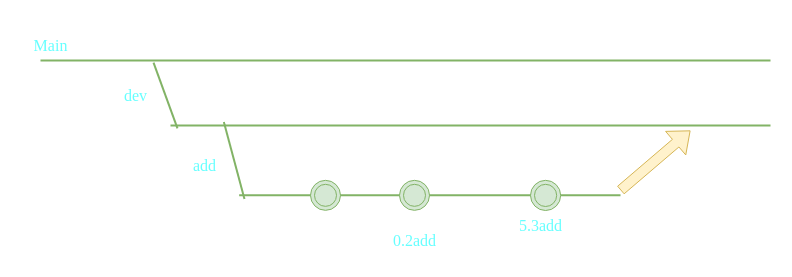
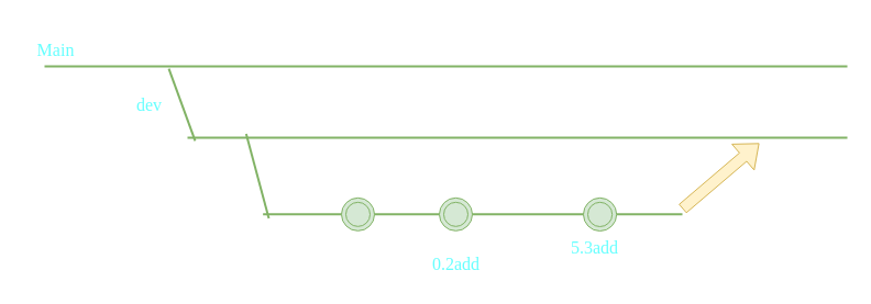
  <mxCell id="0" />
  <mxCell id="1" parent="0" />
  <mxCell id="2" value="" style="line;strokeWidth=2;html=1;fontFamily=Verdana;fillColor=#d5e8d4;strokeColor=#82b366;fontColor=#66FFFF;" vertex="1" parent="1"><mxGeometry x="40" y="20" width="730" height="80" as="geometry" /></mxCell>
  <mxCell id="3" value="Main" style="text;html=1;resizable=0;autosize=1;align=center;verticalAlign=middle;points=[];fillColor=none;strokeColor=none;rounded=0;fontFamily=Verdana;fontSize=16;fontColor=#66FFFF;" vertex="1" parent="1"><mxGeometry x="20" y="30" width="60" height="30" as="geometry" /></mxCell>
  <mxCell id="4" value="" style="line;strokeWidth=2;direction=south;html=1;fontFamily=Verdana;fontSize=16;rotation=-20;fillColor=#d5e8d4;strokeColor=#82b366;" vertex="1" parent="1"><mxGeometry x="160" y="60" width="10" height="70" as="geometry" /></mxCell>
  <mxCell id="5" value="" style="line;strokeWidth=2;html=1;fontFamily=Verdana;fontSize=16;fillColor=#d5e8d4;strokeColor=#82b366;" vertex="1" parent="1"><mxGeometry x="170" y="120" width="600" height="10" as="geometry" /></mxCell>
  <mxCell id="6" value="" style="line;strokeWidth=2;direction=south;html=1;fontFamily=Verdana;fontSize=16;rotation=-15;fillColor=#d5e8d4;strokeColor=#82b366;" vertex="1" parent="1"><mxGeometry x="228.66" y="120.18" width="10" height="79.66" as="geometry" /></mxCell>
  <mxCell id="7" value="" style="line;strokeWidth=2;html=1;fontFamily=Verdana;fontSize=16;fillColor=#d5e8d4;strokeColor=#82b366;" vertex="1" parent="1"><mxGeometry x="238.66" y="189.84" width="381.34" height="10" as="geometry" /></mxCell>
  <mxCell id="8" value="" style="endArrow=classic;html=1;fontFamily=Verdana;fontSize=16;fontColor=#66FFFF;entryX=0.863;entryY=0.8;entryDx=0;entryDy=0;entryPerimeter=0;strokeColor=none;rounded=0;shadow=0;" edge="1" parent="1" target="5"><mxGeometry width="50" height="50" relative="1" as="geometry"><mxPoint x="620" y="189.84" as="sourcePoint" /><mxPoint x="670" y="139.84" as="targetPoint" /></mxGeometry></mxCell>
  <mxCell id="9" value="" style="shape=flexArrow;endArrow=classic;html=1;rounded=0;shadow=0;fontFamily=Verdana;fontSize=16;fontColor=#66FFFF;fillColor=#fff2cc;strokeColor=#d6b656;" edge="1" parent="1"><mxGeometry width="50" height="50" relative="1" as="geometry"><mxPoint x="620" y="189.84" as="sourcePoint" /><mxPoint x="690" y="130" as="targetPoint" /></mxGeometry></mxCell>
  <mxCell id="10" value="" style="ellipse;shape=doubleEllipse;whiteSpace=wrap;html=1;aspect=fixed;fontFamily=Verdana;fontSize=16;strokeColor=#82b366;fillColor=#d5e8d4;" vertex="1" parent="1"><mxGeometry x="310" y="179.84" width="30" height="30" as="geometry" /></mxCell>
  <mxCell id="11" value="" style="ellipse;shape=doubleEllipse;whiteSpace=wrap;html=1;aspect=fixed;fontFamily=Verdana;fontSize=16;strokeColor=#82b366;fillColor=#d5e8d4;" vertex="1" parent="1"><mxGeometry x="399" y="179.84" width="30" height="30" as="geometry" /></mxCell>
  <mxCell id="12" value="" style="ellipse;shape=doubleEllipse;whiteSpace=wrap;html=1;aspect=fixed;fontFamily=Verdana;fontSize=16;strokeColor=#82b366;fillColor=#d5e8d4;" vertex="1" parent="1"><mxGeometry x="530" y="179.84" width="30.16" height="30.16" as="geometry" /></mxCell>
  <mxCell id="13" value="dev" style="text;html=1;resizable=0;autosize=1;align=center;verticalAlign=middle;points=[];fillColor=none;strokeColor=none;rounded=0;fontFamily=Verdana;fontSize=16;fontColor=#66FFFF;" vertex="1" parent="1"><mxGeometry x="110" y="80" width="50" height="30" as="geometry" /></mxCell>
- <mxCell id="14" value="add" style="text;html=1;resizable=0;autosize=1;align=center;verticalAlign=middle;points=[];fillColor=none;strokeColor=none;rounded=0;fontFamily=Verdana;fontSize=16;fontColor=#66FFFF;" vertex="1" parent="1"><mxGeometry x="178.66" y="149.84" width="50" height="30" as="geometry" /></mxCell>
  <mxCell id="15" value="0.2add" style="text;html=1;resizable=0;autosize=1;align=center;verticalAlign=middle;points=[];fillColor=none;strokeColor=none;rounded=0;fontFamily=Verdana;fontSize=16;fontColor=#66FFFF;" vertex="1" parent="1"><mxGeometry x="374" y="224.84" width="80" height="30" as="geometry" /></mxCell>
  <mxCell id="16" value="5.3add" style="text;html=1;resizable=0;autosize=1;align=center;verticalAlign=middle;points=[];fillColor=none;strokeColor=none;rounded=0;fontFamily=Verdana;fontSize=16;fontColor=#66FFFF;" vertex="1" parent="1"><mxGeometry x="500" y="209.84" width="80" height="30" as="geometry" /></mxCell>
